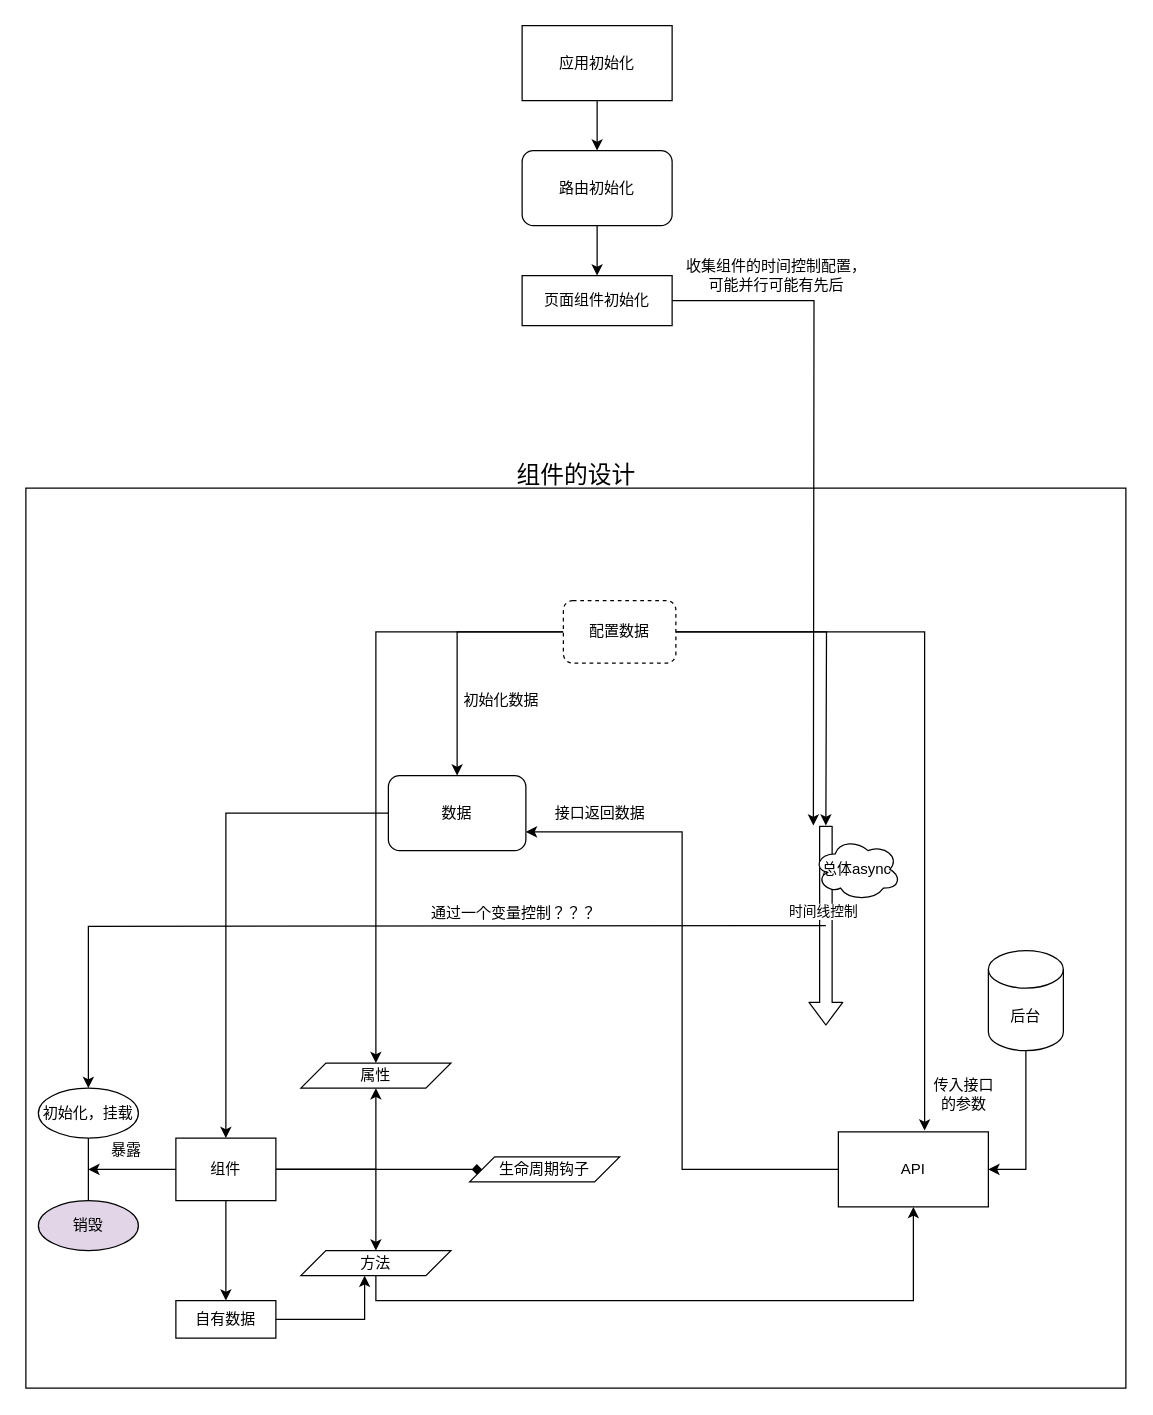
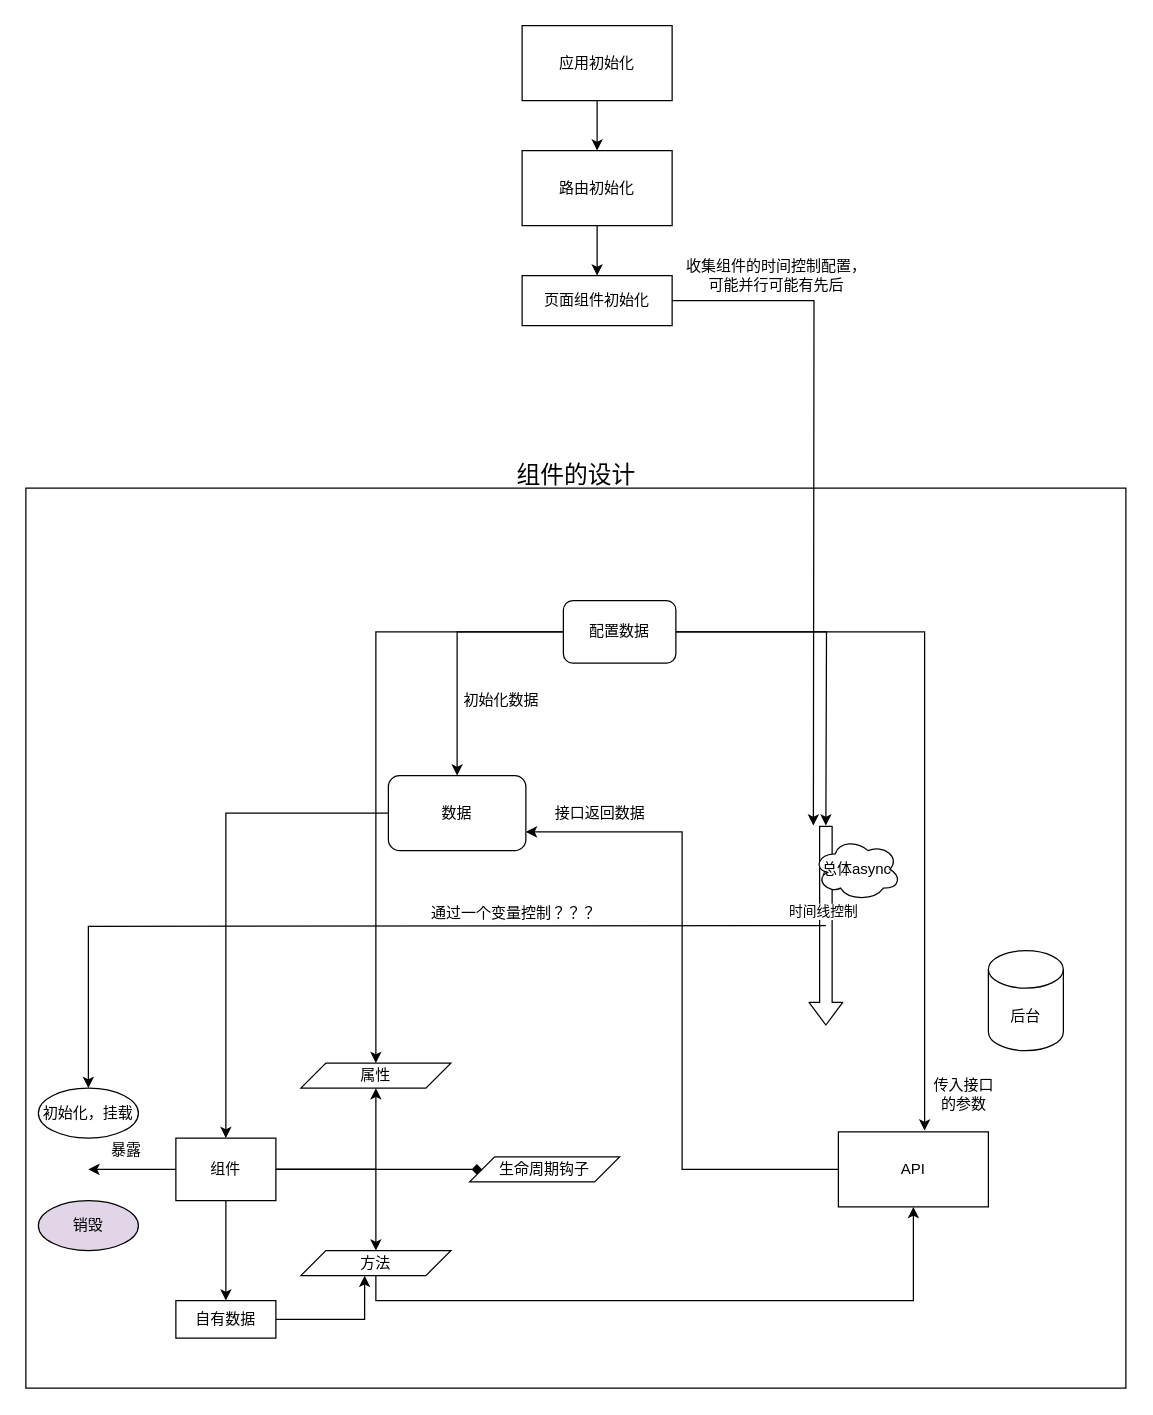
  <mxCell id="0" />
  <mxCell id="1" parent="0" />
  <mxCell id="2" value="" style="rounded=0;whiteSpace=wrap;html=1;fillColor=none;verticalAlign=bottom;" vertex="1" parent="1"><mxGeometry x="20" y="390" width="880" height="720" as="geometry" /></mxCell>
  <mxCell id="3" value="" style="edgeStyle=orthogonalEdgeStyle;rounded=0;orthogonalLoop=1;jettySize=auto;html=1;" parent="1" source="8" target="9" edge="1"><mxGeometry relative="1" as="geometry" /></mxCell>
  <mxCell id="4" style="edgeStyle=orthogonalEdgeStyle;rounded=0;orthogonalLoop=1;jettySize=auto;html=1;entryX=0.5;entryY=0;entryDx=0;entryDy=0;" parent="1" source="8" target="10" edge="1"><mxGeometry relative="1" as="geometry" /></mxCell>
  <mxCell id="5" style="edgeStyle=orthogonalEdgeStyle;rounded=0;orthogonalLoop=1;jettySize=auto;html=1;exitX=1;exitY=0.5;exitDx=0;exitDy=0;entryX=0;entryY=0.5;entryDx=0;entryDy=0;endArrow=diamond;" parent="1" source="8" target="11" edge="1"><mxGeometry relative="1" as="geometry" /></mxCell>
  <mxCell id="6" style="edgeStyle=orthogonalEdgeStyle;rounded=0;orthogonalLoop=1;jettySize=auto;html=1;entryX=0.5;entryY=0;entryDx=0;entryDy=0;" parent="1" source="8" target="19" edge="1"><mxGeometry relative="1" as="geometry"><mxPoint x="180" y="1060" as="targetPoint" /></mxGeometry></mxCell>
  <mxCell id="7" style="edgeStyle=orthogonalEdgeStyle;rounded=0;orthogonalLoop=1;jettySize=auto;html=1;" edge="1" parent="1" source="8"><mxGeometry relative="1" as="geometry"><mxPoint x="70" y="935" as="targetPoint" /></mxGeometry></mxCell>
  <mxCell id="8" value="组件" style="rounded=0;whiteSpace=wrap;html=1;" parent="1" vertex="1"><mxGeometry x="140" y="910" width="80" height="50" as="geometry" /></mxCell>
  <mxCell id="9" value="属性" style="shape=parallelogram;perimeter=parallelogramPerimeter;whiteSpace=wrap;html=1;fixedSize=1;rounded=0;" parent="1" vertex="1"><mxGeometry x="240" y="850" width="120" height="20" as="geometry" /></mxCell>
  <mxCell id="10" value="方法" style="shape=parallelogram;perimeter=parallelogramPerimeter;whiteSpace=wrap;html=1;fixedSize=1;rounded=0;" parent="1" vertex="1"><mxGeometry x="240" y="1000" width="120" height="20" as="geometry" /></mxCell>
  <mxCell id="11" value="生命周期钩子" style="shape=parallelogram;perimeter=parallelogramPerimeter;whiteSpace=wrap;html=1;fixedSize=1;rounded=0;" parent="1" vertex="1"><mxGeometry x="375" y="925" width="120" height="20" as="geometry" /></mxCell>
  <mxCell id="12" style="edgeStyle=orthogonalEdgeStyle;rounded=0;orthogonalLoop=1;jettySize=auto;html=1;entryX=0.5;entryY=0;entryDx=0;entryDy=0;" parent="1" source="14" target="8" edge="1"><mxGeometry relative="1" as="geometry" /></mxCell>
  <mxCell id="13" style="edgeStyle=orthogonalEdgeStyle;rounded=0;orthogonalLoop=1;jettySize=auto;html=1;exitX=0.5;exitY=1;exitDx=0;exitDy=0;" parent="1" source="10" target="17" edge="1"><mxGeometry relative="1" as="geometry"><mxPoint x="680" y="650" as="targetPoint" /></mxGeometry></mxCell>
  <mxCell id="14" value="数据" style="rounded=1;whiteSpace=wrap;html=1;" parent="1" vertex="1"><mxGeometry x="310" y="620" width="110" height="60" as="geometry" /></mxCell>
  <mxCell id="15" style="edgeStyle=orthogonalEdgeStyle;rounded=0;orthogonalLoop=1;jettySize=auto;html=1;entryX=0.5;entryY=0;entryDx=0;entryDy=0;" parent="1" target="34" edge="1"><mxGeometry relative="1" as="geometry"><mxPoint x="660" y="740" as="sourcePoint" /></mxGeometry></mxCell>
  <mxCell id="16" style="edgeStyle=orthogonalEdgeStyle;rounded=0;orthogonalLoop=1;jettySize=auto;html=1;entryX=1;entryY=0.75;entryDx=0;entryDy=0;" parent="1" source="17" target="14" edge="1"><mxGeometry relative="1" as="geometry"><mxPoint x="353" y="1050" as="targetPoint" /></mxGeometry></mxCell>
  <mxCell id="17" value="API" style="rounded=0;whiteSpace=wrap;html=1;" parent="1" vertex="1"><mxGeometry x="670" y="905" width="120" height="60" as="geometry" /></mxCell>
  <mxCell id="18" style="edgeStyle=orthogonalEdgeStyle;rounded=0;orthogonalLoop=1;jettySize=auto;html=1;entryX=0.425;entryY=1;entryDx=0;entryDy=0;entryPerimeter=0;" parent="1" source="19" target="10" edge="1"><mxGeometry relative="1" as="geometry" /></mxCell>
  <mxCell id="19" value="自有数据" style="rounded=0;whiteSpace=wrap;html=1;" parent="1" vertex="1"><mxGeometry x="140" y="1040" width="80" height="30" as="geometry" /></mxCell>
  <mxCell id="20" value="" style="shape=flexArrow;endArrow=classic;html=1;endWidth=16;endSize=5.67;" parent="1" edge="1"><mxGeometry width="50" height="50" relative="1" as="geometry"><mxPoint x="660" y="660" as="sourcePoint" /><mxPoint x="660" y="820" as="targetPoint" /></mxGeometry></mxCell>
  <mxCell id="21" value="时间线控制" style="edgeLabel;html=1;align=center;verticalAlign=middle;resizable=0;points=[];" parent="20" vertex="1" connectable="0"><mxGeometry x="-0.147" y="-3" relative="1" as="geometry"><mxPoint as="offset" /></mxGeometry></mxCell>
  <mxCell id="22" value="总体async" style="ellipse;shape=cloud;whiteSpace=wrap;html=1;" parent="1" vertex="1"><mxGeometry x="650" y="670" width="70" height="50" as="geometry" /></mxCell>
  <mxCell id="23" style="edgeStyle=orthogonalEdgeStyle;rounded=0;orthogonalLoop=1;jettySize=auto;html=1;entryX=0.5;entryY=0;entryDx=0;entryDy=0;" parent="1" source="27" target="9" edge="1"><mxGeometry relative="1" as="geometry"><Array as="points"><mxPoint x="300" y="505" /></Array></mxGeometry></mxCell>
  <mxCell id="24" style="edgeStyle=orthogonalEdgeStyle;rounded=0;orthogonalLoop=1;jettySize=auto;html=1;entryX=0.5;entryY=0;entryDx=0;entryDy=0;" parent="1" source="27" target="14" edge="1"><mxGeometry relative="1" as="geometry" /></mxCell>
  <mxCell id="25" style="edgeStyle=orthogonalEdgeStyle;rounded=0;orthogonalLoop=1;jettySize=auto;html=1;entryX=0.575;entryY=-0.017;entryDx=0;entryDy=0;entryPerimeter=0;" parent="1" source="27" target="17" edge="1"><mxGeometry relative="1" as="geometry" /></mxCell>
  <mxCell id="26" style="edgeStyle=orthogonalEdgeStyle;rounded=0;orthogonalLoop=1;jettySize=auto;html=1;" edge="1" parent="1" source="27"><mxGeometry relative="1" as="geometry"><mxPoint x="660" y="660" as="targetPoint" /></mxGeometry></mxCell>
- <mxCell id="27" value="配置数据" style="rounded=1;whiteSpace=wrap;html=1;dashed=1;" parent="1" vertex="1"><mxGeometry x="450" y="480" width="90" height="50" as="geometry" /></mxCell>
- <mxCell id="28" style="edgeStyle=orthogonalEdgeStyle;rounded=0;orthogonalLoop=1;jettySize=auto;html=1;entryX=1;entryY=0.5;entryDx=0;entryDy=0;" parent="1" source="29" target="17" edge="1"><mxGeometry relative="1" as="geometry" /></mxCell>
+ <mxCell id="27" value="配置数据" style="rounded=1;whiteSpace=wrap;html=1;" parent="1" vertex="1"><mxGeometry x="450" y="480" width="90" height="50" as="geometry" /></mxCell>
  <mxCell id="29" value="后台" style="shape=cylinder3;whiteSpace=wrap;html=1;boundedLbl=1;backgroundOutline=1;size=15;" parent="1" vertex="1"><mxGeometry x="790" y="760" width="60" height="80" as="geometry" /></mxCell>
  <mxCell id="30" style="edgeStyle=orthogonalEdgeStyle;rounded=0;orthogonalLoop=1;jettySize=auto;html=1;" parent="1" source="31" target="33" edge="1"><mxGeometry relative="1" as="geometry"><mxPoint x="477" y="140" as="targetPoint" /></mxGeometry></mxCell>
  <mxCell id="31" value="应用初始化" style="rounded=0;whiteSpace=wrap;html=1;" parent="1" vertex="1"><mxGeometry x="417" y="20" width="120" height="60" as="geometry" /></mxCell>
  <mxCell id="32" style="edgeStyle=orthogonalEdgeStyle;rounded=0;orthogonalLoop=1;jettySize=auto;html=1;" edge="1" parent="1" source="33"><mxGeometry relative="1" as="geometry"><mxPoint x="477" y="220" as="targetPoint" /></mxGeometry></mxCell>
- <mxCell id="33" value="路由初始化" style="whiteSpace=wrap;html=1;rounded=1;" parent="1" vertex="1"><mxGeometry x="417" y="120" width="120" height="60" as="geometry" /></mxCell>
+ <mxCell id="33" value="路由初始化" style="rounded=0;whiteSpace=wrap;html=1;" parent="1" vertex="1"><mxGeometry x="417" y="120" width="120" height="60" as="geometry" /></mxCell>
  <mxCell id="34" value="初始化，挂载" style="ellipse;whiteSpace=wrap;html=1;" vertex="1" parent="1"><mxGeometry x="30" y="870" width="80" height="40" as="geometry" /></mxCell>
  <mxCell id="35" value="销毁" style="ellipse;whiteSpace=wrap;html=1;fillColor=#e1d5e7;" vertex="1" parent="1"><mxGeometry x="30" y="960" width="80" height="40" as="geometry" /></mxCell>
- <mxCell id="36" value="" style="endArrow=none;html=1;exitX=0.5;exitY=0;exitDx=0;exitDy=0;entryX=0.5;entryY=1;entryDx=0;entryDy=0;" edge="1" parent="1" source="35" target="34"><mxGeometry width="50" height="50" relative="1" as="geometry"><mxPoint x="40" y="960" as="sourcePoint" /><mxPoint x="90" y="910" as="targetPoint" /></mxGeometry></mxCell>
  <mxCell id="37" value="暴露" style="text;html=1;align=center;verticalAlign=middle;resizable=0;points=[];autosize=1;" vertex="1" parent="1"><mxGeometry x="80" y="910" width="40" height="20" as="geometry" /></mxCell>
  <mxCell id="38" value="初始化数据" style="text;html=1;align=center;verticalAlign=middle;resizable=0;points=[];autosize=1;" vertex="1" parent="1"><mxGeometry x="360" y="550" width="80" height="20" as="geometry" /></mxCell>
  <mxCell id="39" value="通过一个变量控制？？？" style="text;html=1;align=center;verticalAlign=middle;resizable=0;points=[];autosize=1;" vertex="1" parent="1"><mxGeometry x="335" y="720" width="150" height="20" as="geometry" /></mxCell>
  <mxCell id="40" value="传入接口&lt;br&gt;的参数" style="text;html=1;align=center;verticalAlign=middle;resizable=0;points=[];autosize=1;" vertex="1" parent="1"><mxGeometry x="740" y="860" width="60" height="30" as="geometry" /></mxCell>
  <mxCell id="41" value="接口返回数据" style="text;html=1;align=center;verticalAlign=middle;resizable=0;points=[];autosize=1;" vertex="1" parent="1"><mxGeometry x="434" y="640" width="90" height="20" as="geometry" /></mxCell>
  <mxCell id="42" style="edgeStyle=orthogonalEdgeStyle;rounded=0;orthogonalLoop=1;jettySize=auto;html=1;" edge="1" parent="1" source="43"><mxGeometry relative="1" as="geometry"><mxPoint x="650" y="660" as="targetPoint" /></mxGeometry></mxCell>
  <mxCell id="43" value="页面组件初始化" style="rounded=0;whiteSpace=wrap;html=1;" vertex="1" parent="1"><mxGeometry x="417" y="220" width="120" height="40" as="geometry" /></mxCell>
  <mxCell id="44" value="收集组件的时间控制配置，&lt;br&gt;可能并行可能有先后" style="text;html=1;align=center;verticalAlign=middle;resizable=0;points=[];autosize=1;" vertex="1" parent="1"><mxGeometry x="540" y="205" width="160" height="30" as="geometry" /></mxCell>
  <mxCell id="45" value="&lt;font style=&quot;font-size: 19px&quot;&gt;组件的设计&lt;/font&gt;" style="text;html=1;align=center;verticalAlign=middle;resizable=0;points=[];autosize=1;" vertex="1" parent="1"><mxGeometry x="405" y="370" width="110" height="20" as="geometry" /></mxCell>
